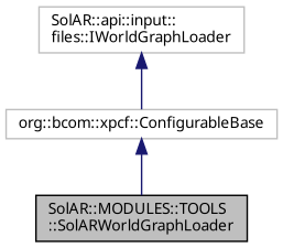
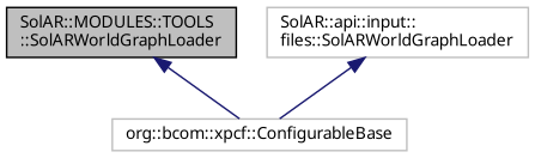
  digraph {
    fontname="Noto Sans"
    node [color=grey75 fillcolor=white fontname="Noto Sans" fontsize=10 shape=record style=filled]
    edge [color=midnightblue dir=back fontname="Noto Sans" fontsize=10 labelfontname=Helvetica labelfontsize=10 style=solid]
    n1 [color=black fillcolor=grey75 fontcolor=black height=0.2 label="SolAR::MODULES::TOOLS\l::SolARWorldGraphLoader" width=0.4]
    n2 [height=0.2 label="org::bcom::xpcf::ConfigurableBase" width=0.4]
-   n3 [height=0.2 label="SolAR::api::input::\lfiles::IWorldGraphLoader" width=0.4]
-   n2 -> n1
+   n3 [height=0.2 label="SolAR::api::input::\lfiles::SolARWorldGraphLoader" width=0.4]
+   n1 -> n2
    n3 -> n2
  }
